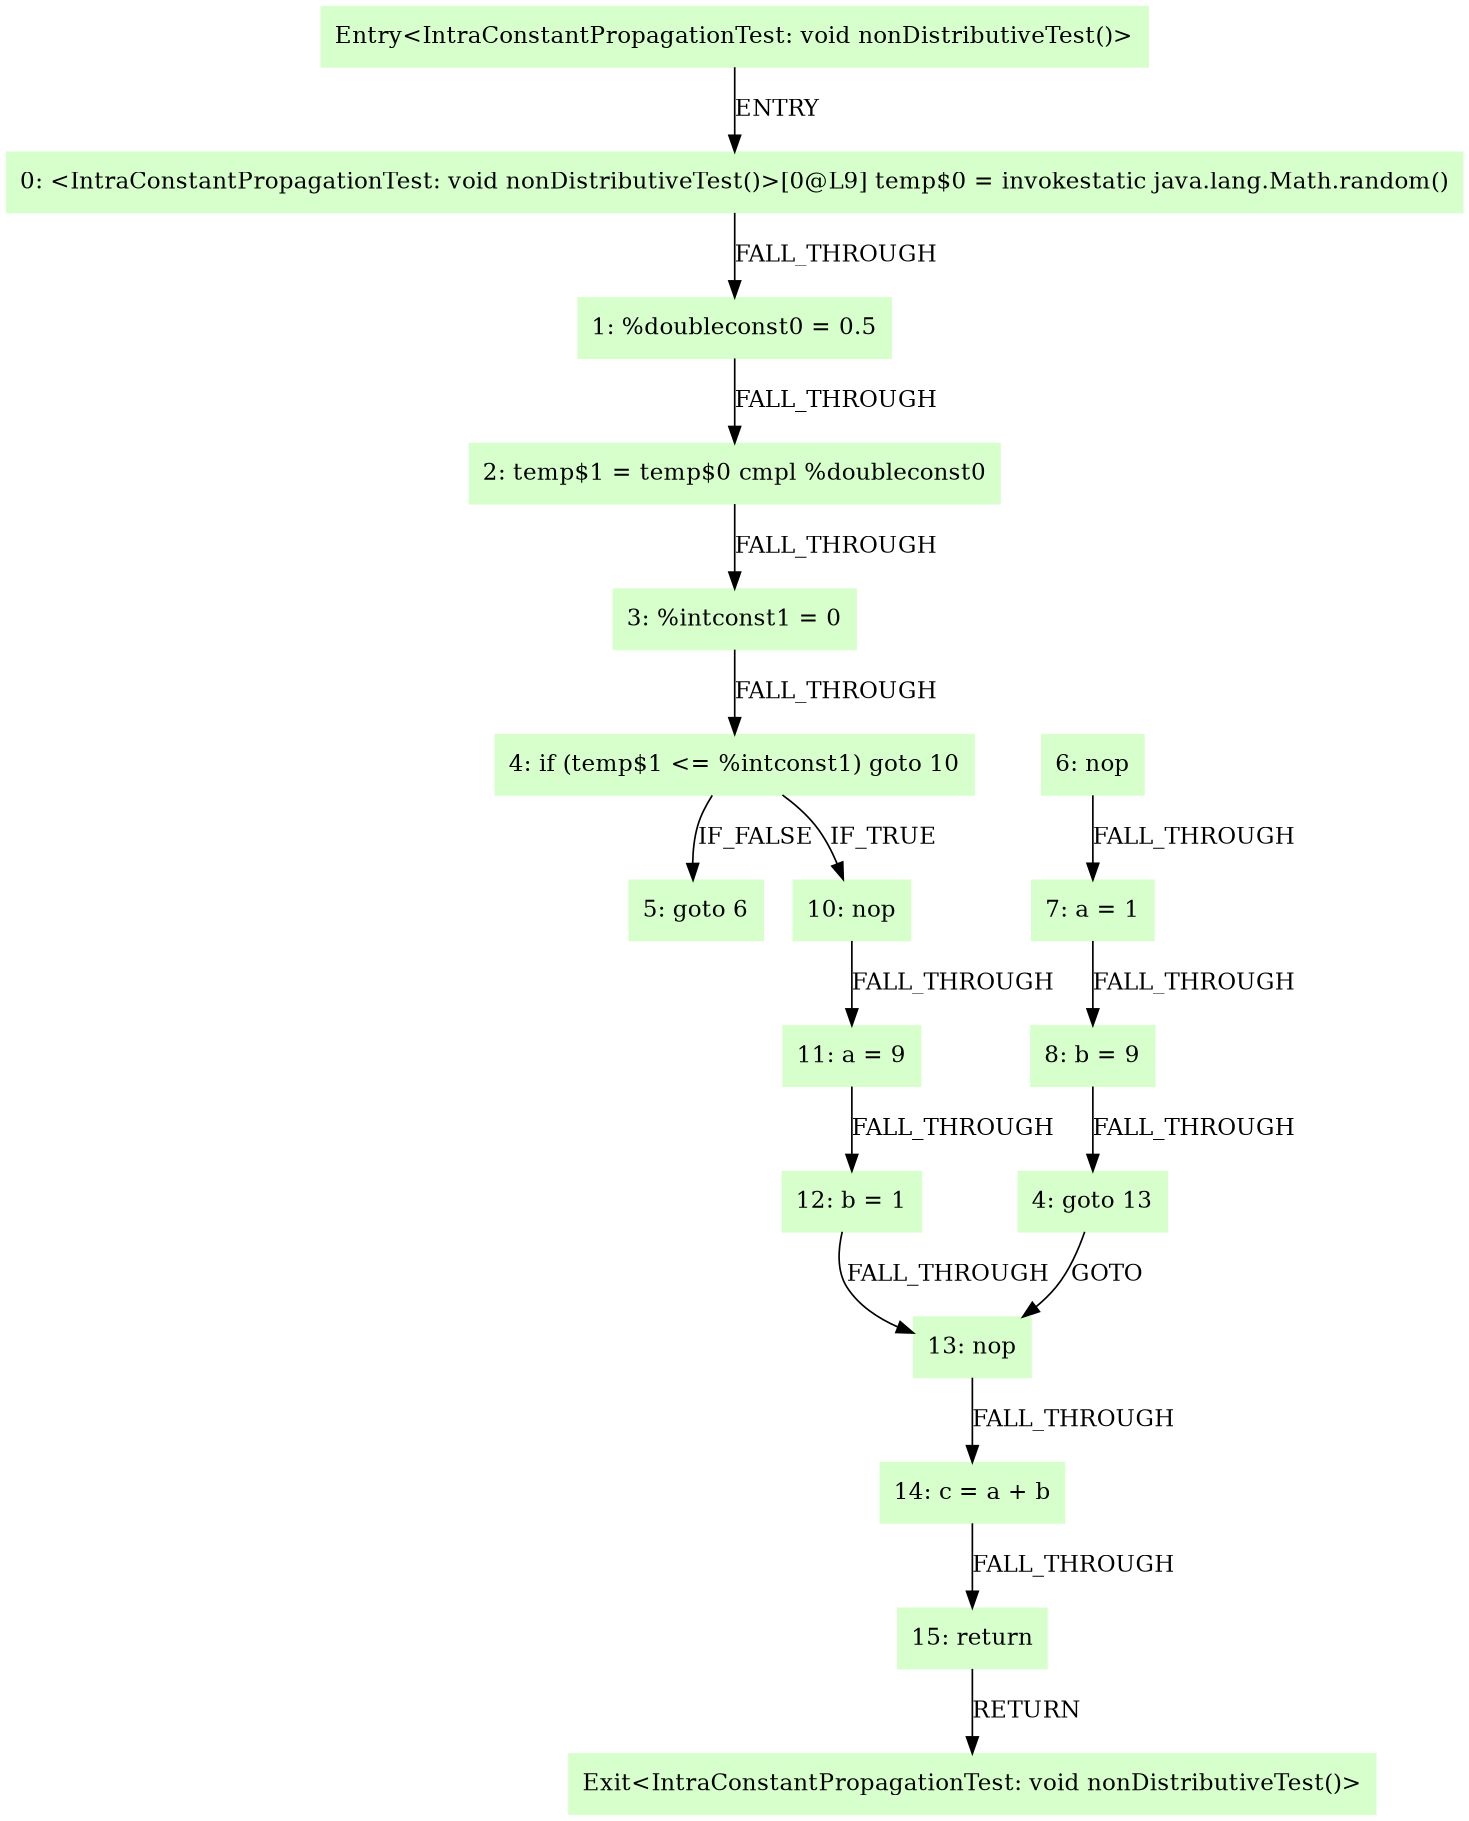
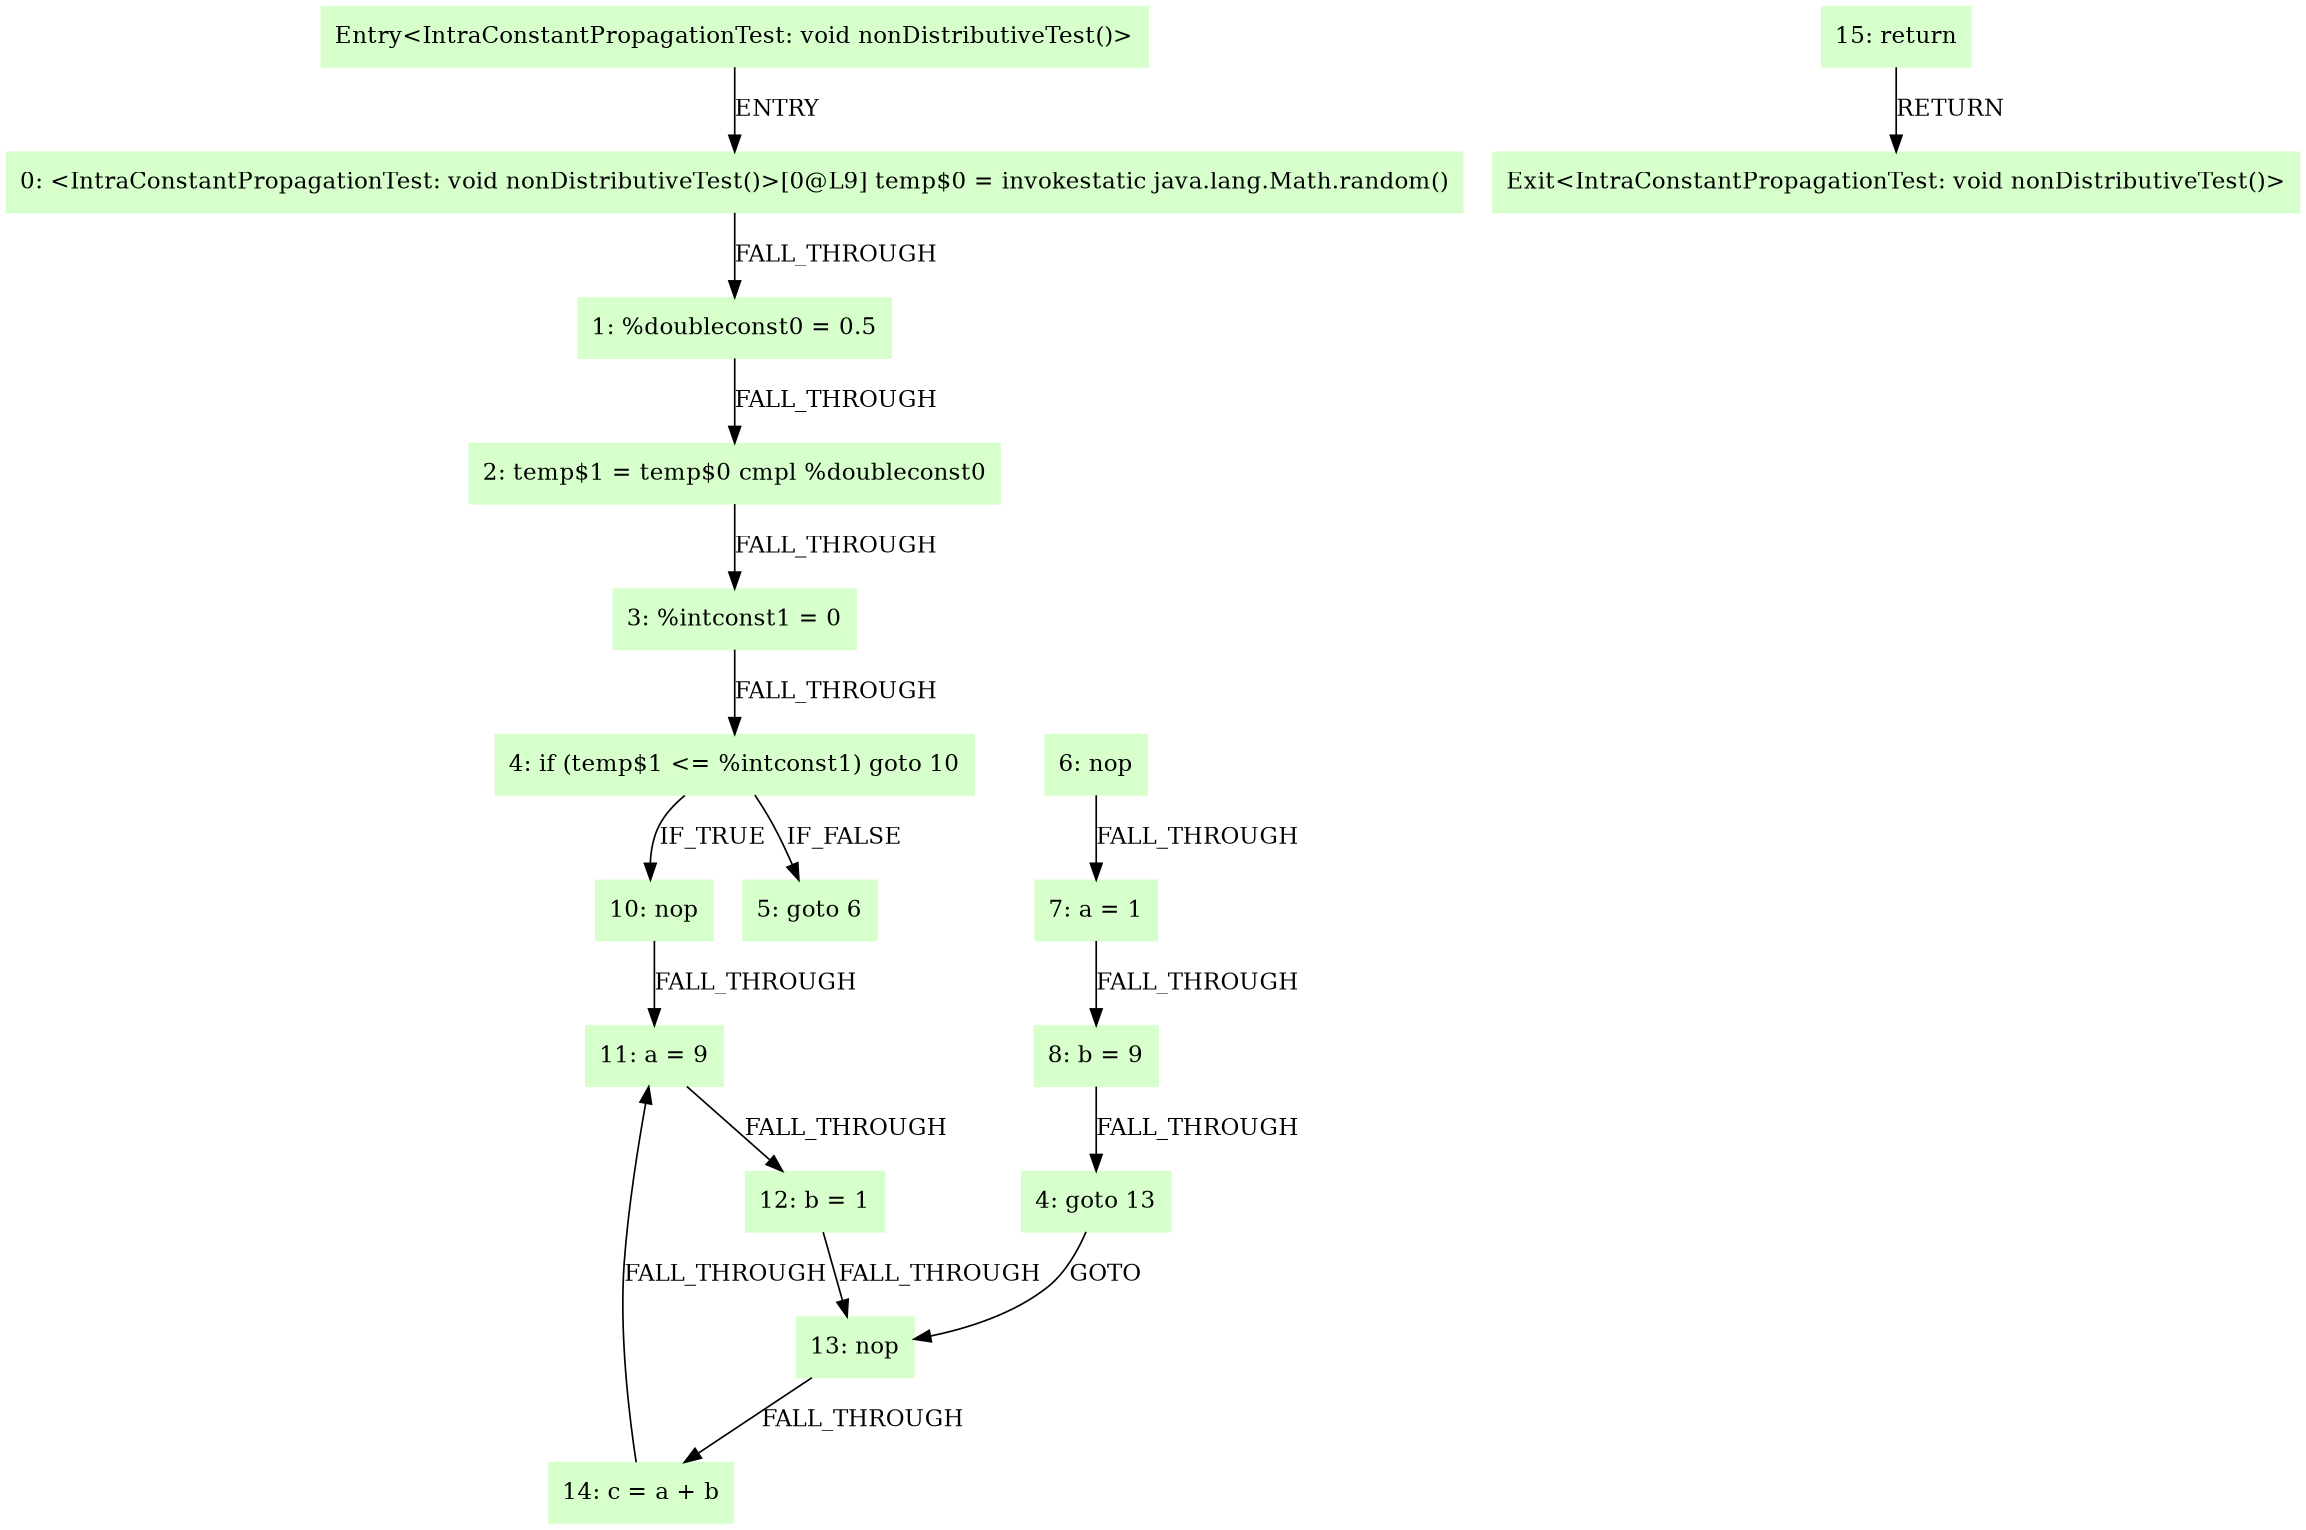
  digraph {
    node [color=".3 .2 1.0" shape=box style=filled]
    n1 [label="Entry<IntraConstantPropagationTest: void nonDistributiveTest()>"]
    n2 [label="0: <IntraConstantPropagationTest: void nonDistributiveTest()>[0@L9] temp$0 = invokestatic java.lang.Math.random()"]
    n3 [label="1: %doubleconst0 = 0.5"]
    n4 [label="2: temp$1 = temp$0 cmpl %doubleconst0"]
    n5 [label="3: %intconst1 = 0"]
    n6 [label="4: if (temp$1 <= %intconst1) goto 10"]
    n7 [label="5: goto 6"]
    n8 [label="10: nop"]
    n9 [label="11: a = 9"]
    n10 [label="6: nop"]
    n11 [label="7: a = 1"]
    n12 [label="8: b = 9"]
    n13 [label="4: goto 13"]
    n14 [label="13: nop"]
    n15 [label="14: c = a + b"]
    n16 [label="12: b = 1"]
    n17 [label="15: return"]
    n18 [label="Exit<IntraConstantPropagationTest: void nonDistributiveTest()>"]
    n1 -> n2 [label=ENTRY]
    n2 -> n3 [label=FALL_THROUGH]
    n3 -> n4 [label=FALL_THROUGH]
    n4 -> n5 [label=FALL_THROUGH]
    n5 -> n6 [label=FALL_THROUGH]
    n6 -> n7 [label=IF_FALSE]
    n6 -> n8 [label=IF_TRUE]
    n8 -> n9 [label=FALL_THROUGH]
    n9 -> n16 [label=FALL_THROUGH]
    n10 -> n11 [label=FALL_THROUGH]
    n11 -> n12 [label=FALL_THROUGH]
    n12 -> n13 [label=FALL_THROUGH]
    n13 -> n14 [label=GOTO]
    n14 -> n15 [label=FALL_THROUGH]
-   n15 -> n17 [label=FALL_THROUGH]
+   n15 -> n9 [label=FALL_THROUGH]
    n16 -> n14 [label=FALL_THROUGH]
    n17 -> n18 [label=RETURN]
  }
